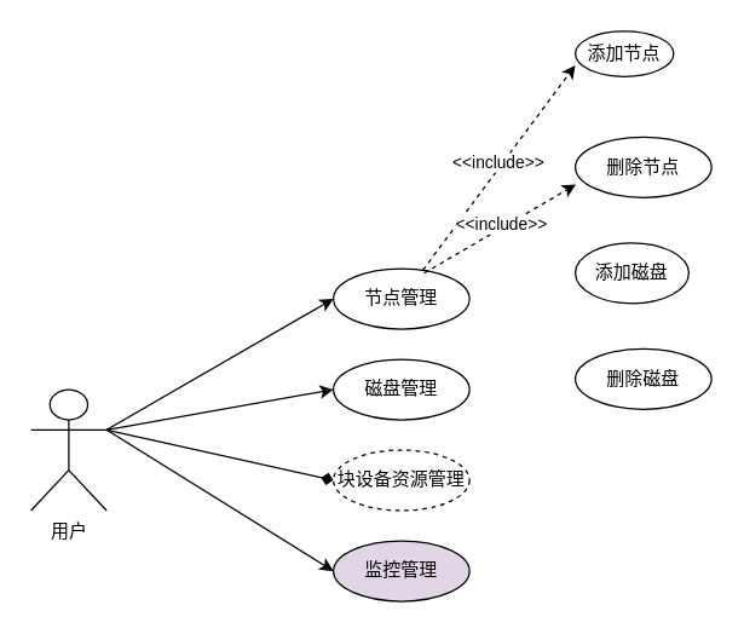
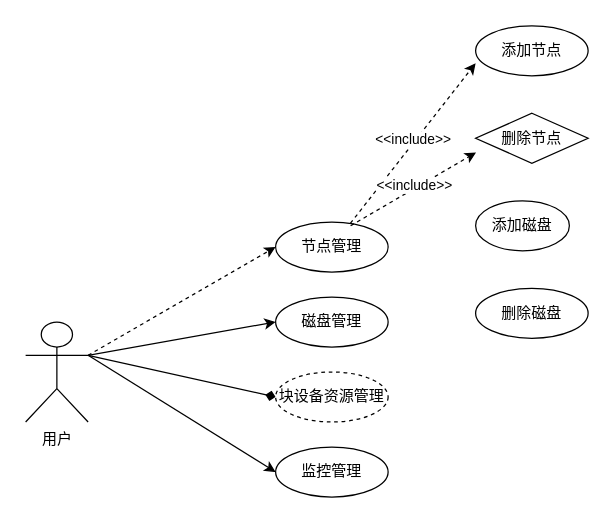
  <mxCell id="0" />
  <mxCell id="1" parent="0" />
- <mxCell id="2" style="rounded=0;orthogonalLoop=1;jettySize=auto;html=1;exitX=1;exitY=0.333;exitDx=0;exitDy=0;exitPerimeter=0;entryX=0;entryY=0.5;entryDx=0;entryDy=0;" edge="1" parent="1" source="6" target="9"><mxGeometry relative="1" as="geometry" /></mxCell>
+ <mxCell id="2" style="rounded=0;orthogonalLoop=1;jettySize=auto;html=1;exitX=1;exitY=0.333;exitDx=0;exitDy=0;exitPerimeter=0;entryX=0;entryY=0.5;entryDx=0;entryDy=0;dashed=1;" edge="1" parent="1" source="6" target="9"><mxGeometry relative="1" as="geometry" /></mxCell>
  <mxCell id="3" style="rounded=0;orthogonalLoop=1;jettySize=auto;html=1;exitX=1;exitY=0.333;exitDx=0;exitDy=0;exitPerimeter=0;entryX=0;entryY=0.5;entryDx=0;entryDy=0;" edge="1" parent="1" source="6" target="10"><mxGeometry relative="1" as="geometry" /></mxCell>
  <mxCell id="4" style="rounded=0;orthogonalLoop=1;jettySize=auto;html=1;entryX=0;entryY=0.5;entryDx=0;entryDy=0;exitX=1;exitY=0.333;exitDx=0;exitDy=0;exitPerimeter=0;endArrow=diamond;" edge="1" parent="1" source="6" target="12"><mxGeometry relative="1" as="geometry"><mxPoint x="110" y="277" as="sourcePoint" /></mxGeometry></mxCell>
  <mxCell id="5" style="rounded=0;orthogonalLoop=1;jettySize=auto;html=1;entryX=0;entryY=0.5;entryDx=0;entryDy=0;exitX=1;exitY=0.333;exitDx=0;exitDy=0;exitPerimeter=0;" edge="1" parent="1" source="6" target="11"><mxGeometry relative="1" as="geometry"><mxPoint x="90" y="277" as="sourcePoint" /></mxGeometry></mxCell>
  <mxCell id="6" value="用户" style="shape=umlActor;verticalLabelPosition=bottom;verticalAlign=top;html=1;" vertex="1" parent="1"><mxGeometry x="20" y="257" width="50" height="80" as="geometry" /></mxCell>
  <mxCell id="7" style="rounded=0;orthogonalLoop=1;jettySize=auto;html=1;entryX=0;entryY=0.75;entryDx=0;entryDy=0;entryPerimeter=0;elbow=vertical;dashed=1;" edge="1" parent="1" source="9" target="13"><mxGeometry relative="1" as="geometry" /></mxCell>
  <mxCell id="8" value="&amp;lt;&amp;lt;include&amp;gt;&amp;gt;" style="edgeLabel;html=1;align=center;verticalAlign=middle;resizable=0;points=[];" vertex="1" connectable="0" parent="7"><mxGeometry x="0.031" y="3" relative="1" as="geometry"><mxPoint as="offset" /></mxGeometry></mxCell>
  <mxCell id="9" value="节点管理" style="ellipse;whiteSpace=wrap;html=1;" vertex="1" parent="1"><mxGeometry x="220" y="177" width="90" height="40" as="geometry" /></mxCell>
  <mxCell id="10" value="磁盘管理" style="ellipse;whiteSpace=wrap;html=1;" vertex="1" parent="1"><mxGeometry x="220" y="237" width="90" height="40" as="geometry" /></mxCell>
- <mxCell id="11" value="监控管理" style="ellipse;whiteSpace=wrap;html=1;fillColor=#e1d5e7;" vertex="1" parent="1"><mxGeometry x="220" y="357" width="90" height="40" as="geometry" /></mxCell>
+ <mxCell id="11" value="监控管理" style="ellipse;whiteSpace=wrap;html=1;" vertex="1" parent="1"><mxGeometry x="220" y="357" width="90" height="40" as="geometry" /></mxCell>
  <mxCell id="12" value="块设备资源管理" style="ellipse;whiteSpace=wrap;html=1;dashed=1;" vertex="1" parent="1"><mxGeometry x="220" y="297" width="90" height="40" as="geometry" /></mxCell>
- <mxCell id="13" value="添加节点" style="ellipse;whiteSpace=wrap;html=1;" vertex="1" parent="1"><mxGeometry x="380" y="20" width="65" height="30" as="geometry" /></mxCell>
- <mxCell id="14" value="删除节点" style="ellipse;whiteSpace=wrap;html=1;" vertex="1" parent="1"><mxGeometry x="380" y="90" width="90" height="40" as="geometry" /></mxCell>
+ <mxCell id="13" value="添加节点" style="ellipse;whiteSpace=wrap;html=1;" vertex="1" parent="1"><mxGeometry x="380" y="20" width="90" height="40" as="geometry" /></mxCell>
+ <mxCell id="14" value="删除节点" style="rhombus;whiteSpace=wrap;html=1;" vertex="1" parent="1"><mxGeometry x="380" y="90" width="90" height="40" as="geometry" /></mxCell>
  <mxCell id="15" value="添加磁盘" style="ellipse;whiteSpace=wrap;html=1;" vertex="1" parent="1"><mxGeometry x="380" y="160" width="75" height="40" as="geometry" /></mxCell>
  <mxCell id="16" value="删除磁盘" style="ellipse;whiteSpace=wrap;html=1;" vertex="1" parent="1"><mxGeometry x="380" y="230" width="90" height="40" as="geometry" /></mxCell>
  <mxCell id="17" style="rounded=0;orthogonalLoop=1;jettySize=auto;html=1;entryX=0.004;entryY=0.785;entryDx=0;entryDy=0;entryPerimeter=0;elbow=vertical;dashed=1;" edge="1" parent="1" target="14"><mxGeometry relative="1" as="geometry"><mxPoint x="280" y="180" as="sourcePoint" /><mxPoint x="410" y="72" as="targetPoint" /></mxGeometry></mxCell>
  <mxCell id="18" value="&amp;lt;&amp;lt;include&amp;gt;&amp;gt;" style="edgeLabel;html=1;align=center;verticalAlign=middle;resizable=0;points=[];" vertex="1" connectable="0" parent="17"><mxGeometry x="0.031" y="3" relative="1" as="geometry"><mxPoint as="offset" /></mxGeometry></mxCell>
